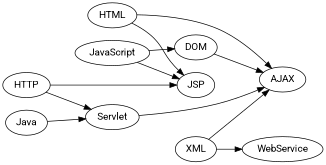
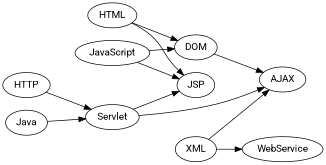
  digraph {
    fontname=Roboto
    rankdir=LR
    node [fontname=Roboto]
    edge [fontname=Roboto]
    Java
    Servlet
    JSP
    AJAX
    HTTP
    HTML
    DOM
    JavaScript
    XML
    WebService
    Java -> Servlet
-   HTTP -> JSP
+   Servlet -> JSP
    Servlet -> AJAX
    HTTP -> Servlet
    HTML -> JSP
-   HTML -> AJAX
+   HTML -> DOM
    DOM -> AJAX
    JavaScript -> JSP
    JavaScript -> DOM
    XML -> AJAX
    XML -> WebService
  }
